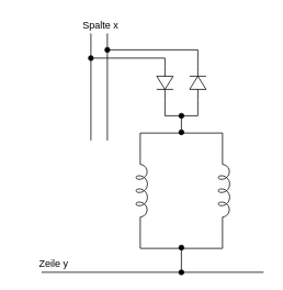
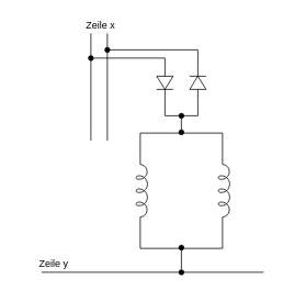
  <mxCell id="0" />
  <mxCell id="1" parent="0" />
  <mxCell id="2" value="" style="pointerEvents=1;verticalLabelPosition=bottom;shadow=0;dashed=0;align=center;fillColor=#ffffff;html=1;verticalAlign=top;strokeWidth=1;shape=mxgraph.electrical.inductors.inductor_5;rotation=90;" vertex="1" parent="1"><mxGeometry x="122" y="224" width="100" height="14" as="geometry" /></mxCell>
  <mxCell id="3" style="edgeStyle=orthogonalEdgeStyle;rounded=0;orthogonalLoop=1;jettySize=auto;html=1;exitX=1;exitY=0.645;exitDx=0;exitDy=0;exitPerimeter=0;entryX=1;entryY=0.645;entryDx=0;entryDy=0;entryPerimeter=0;endArrow=none;endFill=0;" edge="1" parent="1" source="5" target="2"><mxGeometry relative="1" as="geometry" /></mxCell>
  <mxCell id="4" style="edgeStyle=orthogonalEdgeStyle;rounded=0;orthogonalLoop=1;jettySize=auto;html=1;exitX=0;exitY=0.645;exitDx=0;exitDy=0;exitPerimeter=0;entryX=0;entryY=0.645;entryDx=0;entryDy=0;entryPerimeter=0;endArrow=none;endFill=0;" edge="1" parent="1" source="5" target="2"><mxGeometry relative="1" as="geometry" /></mxCell>
  <mxCell id="5" value="" style="pointerEvents=1;verticalLabelPosition=bottom;shadow=0;dashed=0;align=center;fillColor=#ffffff;html=1;verticalAlign=top;strokeWidth=1;shape=mxgraph.electrical.inductors.inductor_5;rotation=90;" vertex="1" parent="1"><mxGeometry x="222" y="224" width="100" height="14" as="geometry" /></mxCell>
  <mxCell id="6" style="edgeStyle=orthogonalEdgeStyle;rounded=0;orthogonalLoop=1;jettySize=auto;html=1;exitX=1;exitY=0.5;exitDx=0;exitDy=0;exitPerimeter=0;startArrow=none;startFill=0;endArrow=oval;endFill=1;" edge="1" parent="1" source="7"><mxGeometry relative="1" as="geometry"><mxPoint x="130" y="60" as="targetPoint" /><Array as="points"><mxPoint x="240" y="60" /></Array></mxGeometry></mxCell>
  <mxCell id="7" value="" style="pointerEvents=1;fillColor=#000000;verticalLabelPosition=bottom;shadow=0;dashed=0;align=center;fillColor=#ffffff;html=1;verticalAlign=top;strokeWidth=1;shape=mxgraph.electrical.diodes.diode;rotation=-90;" vertex="1" parent="1"><mxGeometry x="220" y="90" width="40" height="20" as="geometry" /></mxCell>
  <mxCell id="8" style="edgeStyle=orthogonalEdgeStyle;rounded=0;orthogonalLoop=1;jettySize=auto;html=1;exitX=1;exitY=0.5;exitDx=0;exitDy=0;exitPerimeter=0;entryX=0;entryY=0.5;entryDx=0;entryDy=0;entryPerimeter=0;endArrow=none;endFill=0;" edge="1" parent="1" source="10" target="7"><mxGeometry relative="1" as="geometry" /></mxCell>
  <mxCell id="9" style="edgeStyle=orthogonalEdgeStyle;rounded=0;orthogonalLoop=1;jettySize=auto;html=1;exitX=0;exitY=0.5;exitDx=0;exitDy=0;exitPerimeter=0;startArrow=none;startFill=0;endArrow=oval;endFill=1;" edge="1" parent="1" source="10"><mxGeometry relative="1" as="geometry"><mxPoint x="110" y="70" as="targetPoint" /><Array as="points"><mxPoint x="200" y="70" /></Array></mxGeometry></mxCell>
  <mxCell id="10" value="" style="pointerEvents=1;fillColor=#000000;verticalLabelPosition=bottom;shadow=0;dashed=0;align=center;fillColor=#ffffff;html=1;verticalAlign=top;strokeWidth=1;shape=mxgraph.electrical.diodes.diode;rotation=90;" vertex="1" parent="1"><mxGeometry x="180" y="90" width="40" height="20" as="geometry" /></mxCell>
  <mxCell id="11" value="" style="endArrow=oval;html=1;startArrow=oval;startFill=1;endFill=1;" edge="1" parent="1"><mxGeometry width="50" height="50" relative="1" as="geometry"><mxPoint x="220" y="160" as="sourcePoint" /><mxPoint x="220" y="140" as="targetPoint" /></mxGeometry></mxCell>
  <mxCell id="12" value="" style="endArrow=none;html=1;" edge="1" parent="1"><mxGeometry width="50" height="50" relative="1" as="geometry"><mxPoint x="50" y="330" as="sourcePoint" /><mxPoint x="320" y="330" as="targetPoint" /></mxGeometry></mxCell>
  <mxCell id="13" value="" style="endArrow=oval;html=1;startArrow=oval;startFill=1;endFill=1;" edge="1" parent="1"><mxGeometry width="50" height="50" relative="1" as="geometry"><mxPoint x="220" y="330" as="sourcePoint" /><mxPoint x="220" y="300" as="targetPoint" /></mxGeometry></mxCell>
  <mxCell id="14" value="" style="endArrow=none;html=1;" edge="1" parent="1"><mxGeometry width="50" height="50" relative="1" as="geometry"><mxPoint x="110" y="170" as="sourcePoint" /><mxPoint x="110" y="40" as="targetPoint" /></mxGeometry></mxCell>
  <mxCell id="15" value="" style="endArrow=none;html=1;" edge="1" parent="1"><mxGeometry width="50" height="50" relative="1" as="geometry"><mxPoint x="130" y="170" as="sourcePoint" /><mxPoint x="130" y="40" as="targetPoint" /></mxGeometry></mxCell>
- <mxCell id="16" value="Spalte x" style="text;html=1;strokeColor=none;fillColor=none;align=center;verticalAlign=middle;whiteSpace=wrap;rounded=0;" vertex="1" parent="1"><mxGeometry x="77" y="20" width="90" height="20" as="geometry" /></mxCell>
+ <mxCell id="16" value="Zeile x" style="text;html=1;strokeColor=none;fillColor=none;align=center;verticalAlign=middle;whiteSpace=wrap;rounded=0;" vertex="1" parent="1"><mxGeometry x="77" y="20" width="90" height="20" as="geometry" /></mxCell>
  <mxCell id="17" value="Zeile y" style="text;html=1;strokeColor=none;fillColor=none;align=center;verticalAlign=middle;whiteSpace=wrap;rounded=0;" vertex="1" parent="1"><mxGeometry x="20" y="310" width="90" height="20" as="geometry" /></mxCell>
